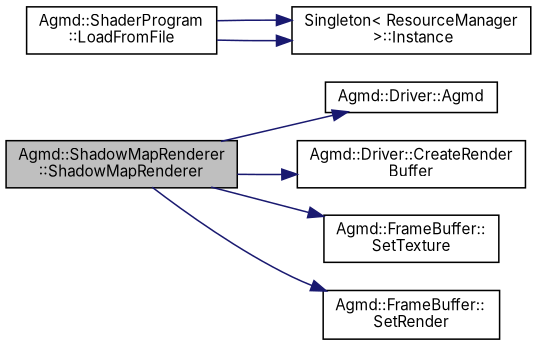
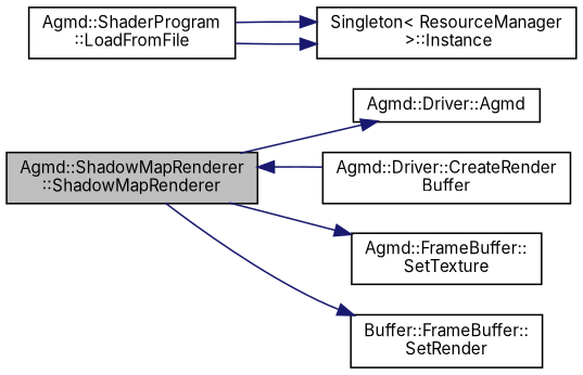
  digraph {
    fontname=Inter
    rankdir=LR
    node [color=black fillcolor=white fontname=Inter fontsize=10 shape=record style=filled]
    edge [color=midnightblue fontname=Inter fontsize=10 labelfontname=Helvetica labelfontsize=10 style=solid]
    n1 [fillcolor=grey75 fontcolor=black height=0.2 label="Agmd::ShadowMapRenderer\l::ShadowMapRenderer" width=0.4]
    n2 [height=0.2 label="Agmd::Driver::Agmd" width=0.4]
    n3 [height=0.2 label="Agmd::Driver::CreateRender\lBuffer" width=0.4]
    n4 [height=0.2 label="Agmd::FrameBuffer::\lSetTexture" width=0.4]
-   n5 [height=0.2 label="Agmd::FrameBuffer::\lSetRender" width=0.4]
+   n5 [height=0.2 label="Buffer::FrameBuffer::\lSetRender" width=0.4]
    n6 [height=0.2 label="Agmd::ShaderProgram\l::LoadFromFile" width=0.4]
    n7 [height=0.2 label="Singleton\< ResourceManager\l \>::Instance" width=0.4]
    n1 -> n2
-   n1 -> n3
+   n3 -> n1
    n1 -> n4
    n1 -> n5
    n6 -> n7
    n6 -> n7
  }
